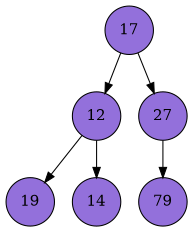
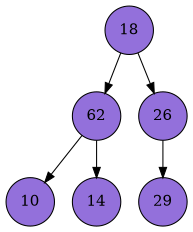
  digraph {
    node [color=black fillcolor="#9370DB" shape=circle style=filled]
    edge [color=black]
-   17
-   12
-   27
-   10 [label=19]
+   17 [label=18]
+   12 [label=62]
+   27 [label=26]
+   10
    14
-   29 [label=79]
+   29
    17 -> 12
    17 -> 27
    12 -> 10
    12 -> 14
    27 -> 29
  }
